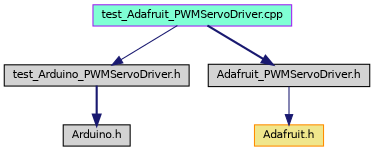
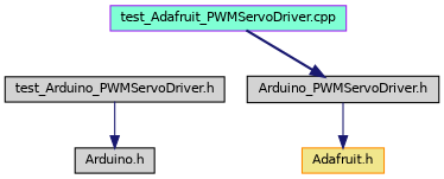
  digraph {
    node [color=black fillcolor=lightgrey fontname=Helvetica fontsize=10 shape=record style=filled]
    edge [color=midnightblue fontname=Helvetica fontsize=10 labelfontname=Helvetica labelfontsize=10 style=solid]
    n1 [color=purple fillcolor=aquamarine fontcolor=black height=0.2 label="test_Adafruit_PWMServoDriver.cpp" width=0.4]
    n2 [height=0.2 label="test_Arduino_PWMServoDriver.h" width=0.4]
-   n3 [height=0.2 label="Adafruit_PWMServoDriver.h" width=0.4]
+   n3 [height=0.2 label="Arduino_PWMServoDriver.h" width=0.4]
    n4 [height=0.2 label="Arduino.h" width=0.4]
    n5 [color=darkorange fillcolor=khaki height=0.2 label="Adafruit.h" width=0.4]
-   n1 -> n2
    n1 -> n3 [style=bold]
-   n2 -> n4 [style=bold]
+   n2 -> n4
    n3 -> n5
  }
